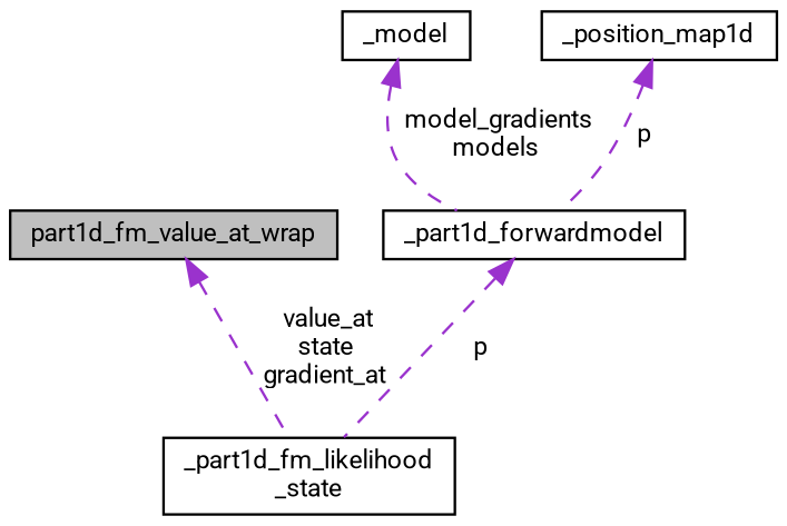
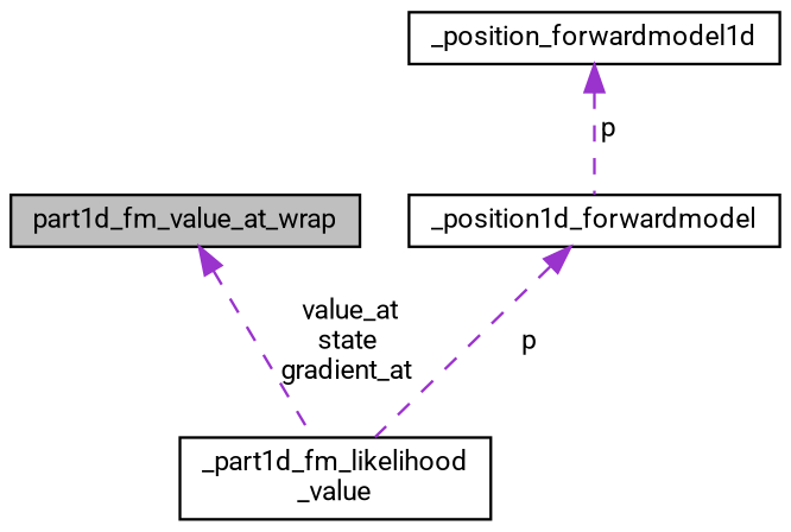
  digraph {
    fontname=Roboto
    node [color=black fillcolor=white fontname=Roboto fontsize=10 shape=record style=filled]
    edge [color=darkorchid3 dir=back fontname=Roboto fontsize=10 labelfontname="FreeSans.ttf" labelfontsize=10 style=dashed]
    n1 [fillcolor=grey75 fontcolor=black height=0.2 label=part1d_fm_value_at_wrap width=0.4]
-   n2 [height=0.2 label="_part1d_fm_likelihood\l_state" width=0.4]
-   n3 [height=0.2 label=_part1d_forwardmodel width=0.4]
-   n4 [height=0.2 label=_model width=0.4]
-   n5 [height=0.2 label=_position_map1d width=0.4]
+   n2 [height=0.2 label="_part1d_fm_likelihood\l_value" width=0.4]
+   n3 [height=0.2 label=_position1d_forwardmodel width=0.4]
+   n5 [height=0.2 label=_position_forwardmodel1d width=0.4]
    n1 -> n2 [label=" value_at\nstate\ngradient_at"]
    n3 -> n2 [label=" p"]
-   n4 -> n3 [label=" model_gradients\nmodels"]
    n5 -> n3 [label=" p"]
  }
